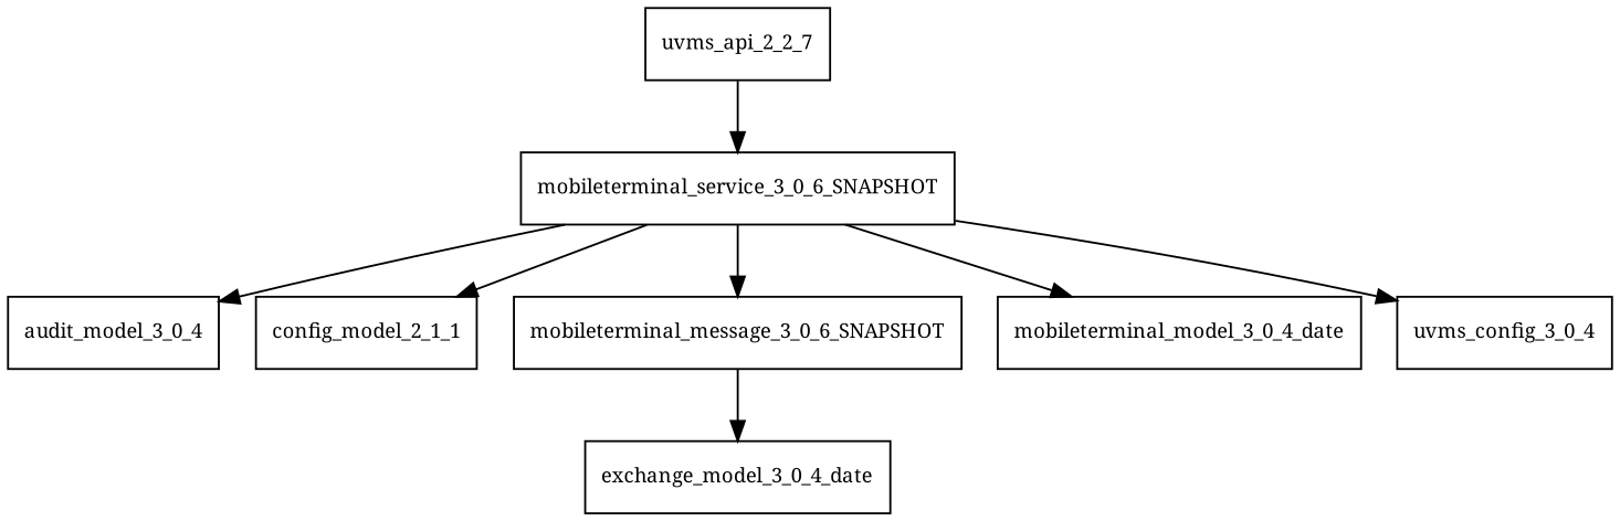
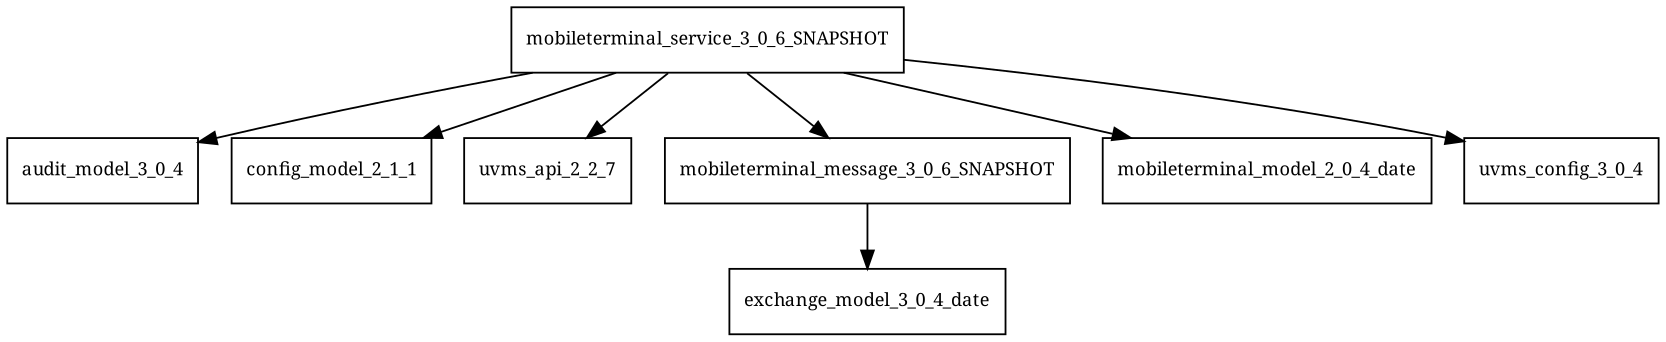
  digraph {
    fontname="Noto Serif"
    node [fontname="Noto Serif" fontsize=10.0 shape=box]
    edge [fontname="Noto Serif"]
    mobileterminal_service_3_0_6_SNAPSHOT
    audit_model_3_0_4
    config_model_2_1_1
    n4 [label=uvms_api_2_2_7]
    mobileterminal_message_3_0_6_SNAPSHOT
-   mobileterminal_model_3_0_4_date
+   mobileterminal_model_3_0_4_date [label=mobileterminal_model_2_0_4_date]
    uvms_config_3_0_4
    exchange_model_3_0_4_date
    mobileterminal_service_3_0_6_SNAPSHOT -> audit_model_3_0_4
    mobileterminal_service_3_0_6_SNAPSHOT -> config_model_2_1_1
-   n4 -> mobileterminal_service_3_0_6_SNAPSHOT
+   mobileterminal_service_3_0_6_SNAPSHOT -> n4
    mobileterminal_service_3_0_6_SNAPSHOT -> mobileterminal_message_3_0_6_SNAPSHOT
    mobileterminal_service_3_0_6_SNAPSHOT -> mobileterminal_model_3_0_4_date
    mobileterminal_service_3_0_6_SNAPSHOT -> uvms_config_3_0_4
    mobileterminal_message_3_0_6_SNAPSHOT -> exchange_model_3_0_4_date
  }
